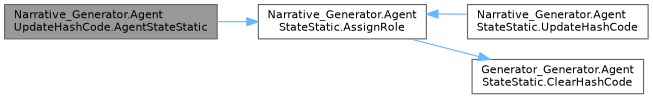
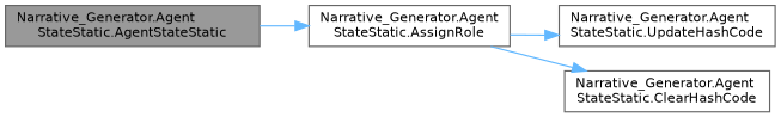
  digraph {
    rankdir=LR
    node [color=grey40 fillcolor=white fontname=Helvetica fontsize=10 shape=box style=filled]
    edge [color=steelblue1 fontname=Helvetica fontsize=10 labelfontname=Helvetica labelfontsize=10 style=solid]
-   n1 [color=gray40 fillcolor=grey60 fontcolor=black height=0.2 label="Narrative_Generator.Agent\lUpdateHashCode.AgentStateStatic" width=0.4]
+   n1 [color=gray40 fillcolor=grey60 fontcolor=black height=0.2 label="Narrative_Generator.Agent\lStateStatic.AgentStateStatic" width=0.4]
    n2 [height=0.2 label="Narrative_Generator.Agent\lStateStatic.AssignRole" width=0.4]
    n3 [height=0.2 label="Narrative_Generator.Agent\lStateStatic.UpdateHashCode" width=0.4]
-   n4 [height=0.2 label="Generator_Generator.Agent\lStateStatic.ClearHashCode" width=0.4]
+   n4 [height=0.2 label="Narrative_Generator.Agent\lStateStatic.ClearHashCode" width=0.4]
    n1 -> n2
-   n3 -> n2
+   n2 -> n3
    n2 -> n4
  }
